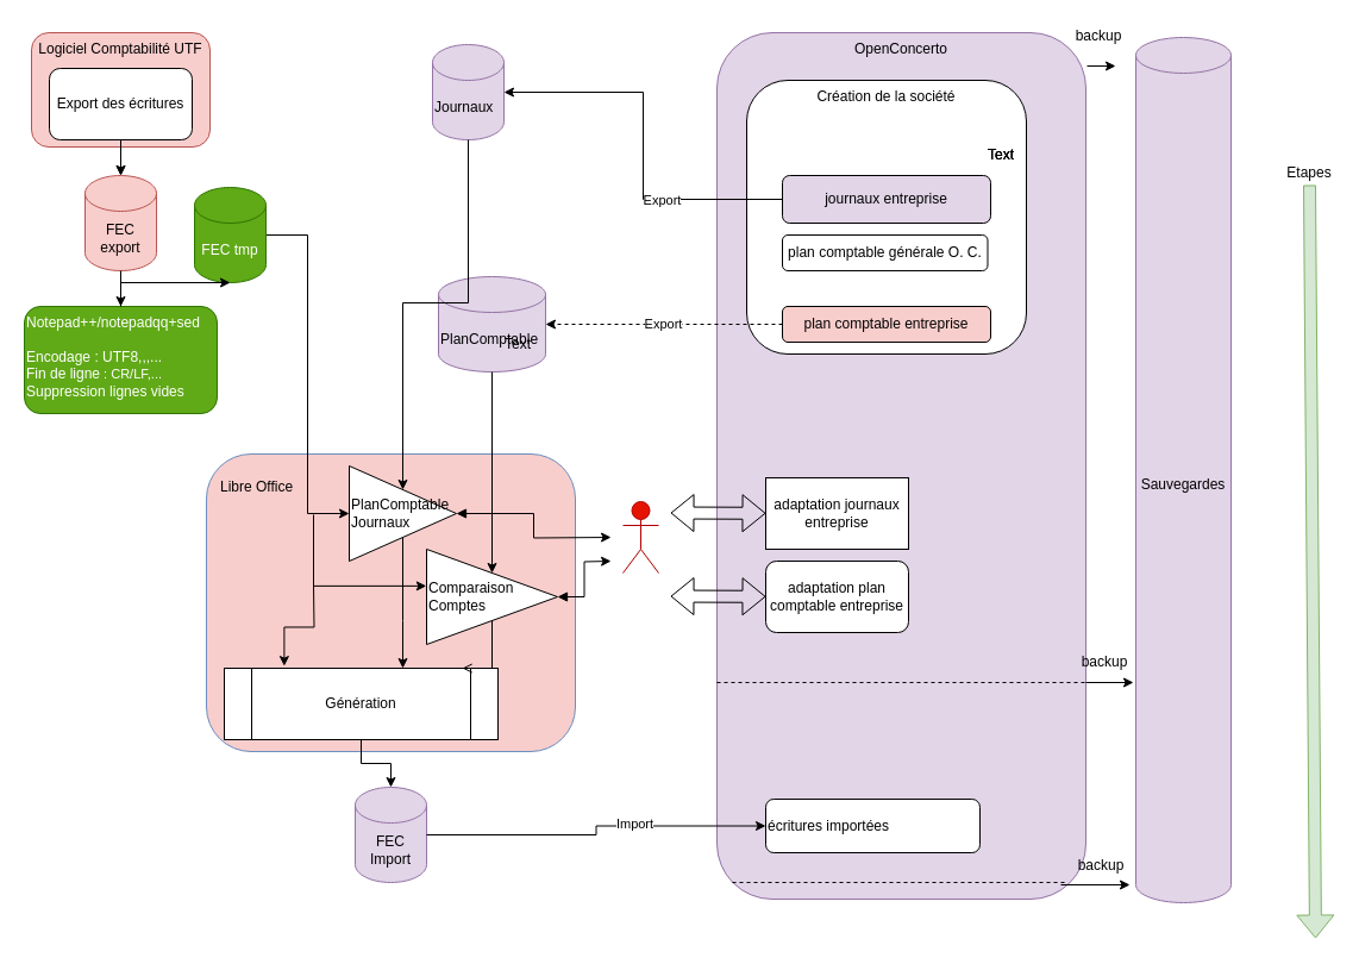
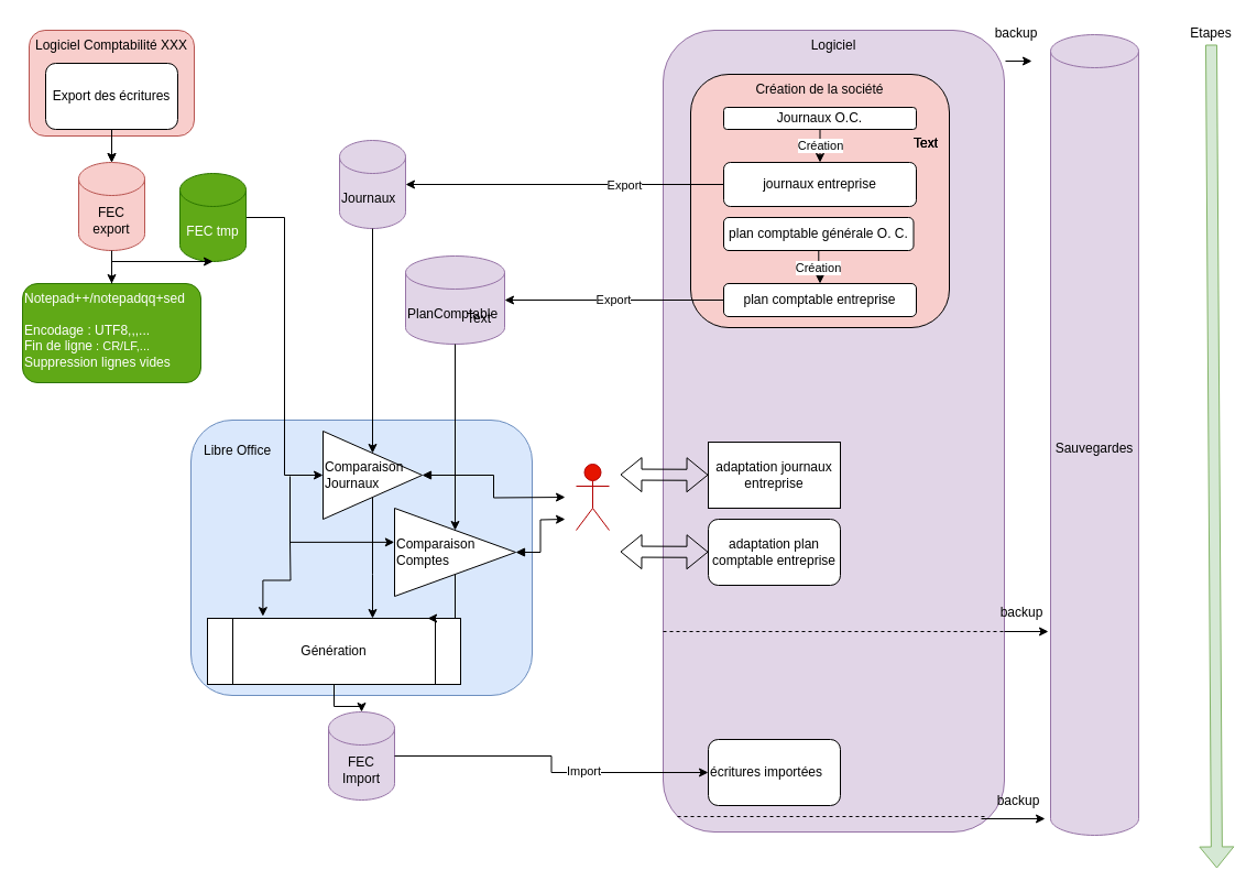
  <mxCell id="0" />
  <mxCell id="1" parent="0" />
  <mxCell id="2" value="" style="edgeStyle=orthogonalEdgeStyle;rounded=0;orthogonalLoop=1;jettySize=auto;html=1;" parent="1" source="14" target="43" edge="1"><mxGeometry relative="1" as="geometry" /></mxCell>
- <mxCell id="3" value="OpenConcerto" style="rounded=1;whiteSpace=wrap;html=1;align=center;verticalAlign=top;fillColor=#e1d5e7;strokeColor=#9673a6;" parent="1" vertex="1"><mxGeometry x="602" y="27" width="310" height="728" as="geometry" /></mxCell>
- <mxCell id="4" value="Création de la société" style="rounded=1;whiteSpace=wrap;html=1;align=center;verticalAlign=top;" parent="1" vertex="1"><mxGeometry x="627" y="67" width="235" height="230" as="geometry" /></mxCell>
+ <mxCell id="3" value="Logiciel" style="rounded=1;whiteSpace=wrap;html=1;align=center;verticalAlign=top;fillColor=#e1d5e7;strokeColor=#9673a6;" parent="1" vertex="1"><mxGeometry x="602" y="27" width="310" height="728" as="geometry" /></mxCell>
+ <mxCell id="4" value="Création de la société" style="rounded=1;whiteSpace=wrap;html=1;align=center;verticalAlign=top;fillColor=#f8cecc;" parent="1" vertex="1"><mxGeometry x="627" y="67" width="235" height="230" as="geometry" /></mxCell>
  <mxCell id="5" style="edgeStyle=orthogonalEdgeStyle;rounded=0;orthogonalLoop=1;jettySize=auto;html=1;entryX=1;entryY=0.5;entryDx=0;entryDy=0;entryPerimeter=0;" parent="1" source="7" target="10" edge="1"><mxGeometry relative="1" as="geometry" /></mxCell>
  <mxCell id="6" value="Export" style="edgeLabel;html=1;align=center;verticalAlign=middle;resizable=0;points=[];" parent="5" vertex="1" connectable="0"><mxGeometry x="-0.369" relative="1" as="geometry"><mxPoint as="offset" /></mxGeometry></mxCell>
- <mxCell id="7" value="journaux entreprise" style="rounded=1;whiteSpace=wrap;html=1;align=center;fillColor=#e1d5e7;" parent="1" vertex="1"><mxGeometry x="657" y="147" width="175" height="40" as="geometry" /></mxCell>
- <mxCell id="8" value="Export" style="edgeStyle=orthogonalEdgeStyle;rounded=0;orthogonalLoop=1;jettySize=auto;html=1;dashed=1;" parent="1" source="9" target="11" edge="1"><mxGeometry relative="1" as="geometry" /></mxCell>
- <mxCell id="9" value="plan comptable entreprise" style="rounded=1;whiteSpace=wrap;html=1;align=center;fillColor=#f8cecc;" parent="1" vertex="1"><mxGeometry x="657" y="257" width="175" height="30" as="geometry" /></mxCell>
- <mxCell id="10" value="Journaux" style="shape=cylinder3;whiteSpace=wrap;html=1;boundedLbl=1;backgroundOutline=1;size=15;align=left;fillColor=#e1d5e7;strokeColor=#9673a6;" parent="1" vertex="1"><mxGeometry x="363" y="37" width="60" height="80" as="geometry" /></mxCell>
+ <mxCell id="7" value="journaux entreprise" style="rounded=1;whiteSpace=wrap;html=1;align=center;" parent="1" vertex="1"><mxGeometry x="657" y="147" width="175" height="40" as="geometry" /></mxCell>
+ <mxCell id="8" value="Export" style="edgeStyle=orthogonalEdgeStyle;rounded=0;orthogonalLoop=1;jettySize=auto;html=1;" parent="1" source="9" target="11" edge="1"><mxGeometry relative="1" as="geometry" /></mxCell>
+ <mxCell id="9" value="plan comptable entreprise" style="rounded=1;whiteSpace=wrap;html=1;align=center;" parent="1" vertex="1"><mxGeometry x="657" y="257" width="175" height="30" as="geometry" /></mxCell>
+ <mxCell id="10" value="Journaux" style="shape=cylinder3;whiteSpace=wrap;html=1;boundedLbl=1;backgroundOutline=1;size=15;align=left;fillColor=#e1d5e7;strokeColor=#9673a6;" parent="1" vertex="1"><mxGeometry x="308" y="127" width="60" height="80" as="geometry" /></mxCell>
  <mxCell id="11" value="PlanComptable" style="shape=cylinder3;whiteSpace=wrap;html=1;boundedLbl=1;backgroundOutline=1;size=15;align=left;fillColor=#e1d5e7;strokeColor=#9673a6;" parent="1" vertex="1"><mxGeometry x="368" y="232" width="90" height="80" as="geometry" /></mxCell>
- <mxCell id="12" value="Logiciel Comptabilité UTF" style="rounded=1;whiteSpace=wrap;html=1;align=center;verticalAlign=top;fillColor=#f8cecc;strokeColor=#b85450;" parent="1" vertex="1"><mxGeometry x="26" y="27" width="150" height="96" as="geometry" /></mxCell>
+ <mxCell id="12" value="Logiciel Comptabilité XXX" style="rounded=1;whiteSpace=wrap;html=1;align=center;verticalAlign=top;fillColor=#f8cecc;strokeColor=#b85450;" parent="1" vertex="1"><mxGeometry x="26" y="27" width="150" height="96" as="geometry" /></mxCell>
  <mxCell id="13" style="edgeStyle=orthogonalEdgeStyle;rounded=0;orthogonalLoop=1;jettySize=auto;html=1;entryX=0.5;entryY=0;entryDx=0;entryDy=0;entryPerimeter=0;" parent="1" source="14" target="43" edge="1"><mxGeometry relative="1" as="geometry" /></mxCell>
  <mxCell id="14" value="Export des écritures" style="rounded=1;whiteSpace=wrap;html=1;" parent="1" vertex="1"><mxGeometry x="41" y="57" width="120" height="60" as="geometry" /></mxCell>
+ <mxCell id="15" value="Création" style="edgeStyle=orthogonalEdgeStyle;rounded=0;orthogonalLoop=1;jettySize=auto;html=1;" parent="1" source="16" target="7" edge="1"><mxGeometry relative="1" as="geometry" /></mxCell>
+ <mxCell id="16" value="Journaux O.C." style="rounded=1;whiteSpace=wrap;html=1;align=center;" parent="1" vertex="1"><mxGeometry x="657" y="97" width="175" height="20" as="geometry" /></mxCell>
+ <mxCell id="17" value="Création" style="edgeStyle=orthogonalEdgeStyle;rounded=0;orthogonalLoop=1;jettySize=auto;html=1;entryX=0.5;entryY=0;entryDx=0;entryDy=0;" parent="1" source="18" target="9" edge="1"><mxGeometry relative="1" as="geometry" /></mxCell>
  <mxCell id="18" value="plan comptable générale O. C." style="rounded=1;whiteSpace=wrap;html=1;align=center;" parent="1" vertex="1"><mxGeometry x="657" y="197" width="172.5" height="30" as="geometry" /></mxCell>
- <mxCell id="19" value="&amp;nbsp; &amp;nbsp;&lt;br&gt;&amp;nbsp; &amp;nbsp;Libre Office" style="rounded=1;whiteSpace=wrap;html=1;align=left;horizontal=1;verticalAlign=top;fillColor=#f8cecc;strokeColor=#6c8ebf;" parent="1" vertex="1"><mxGeometry x="173" y="381" width="310" height="250" as="geometry" /></mxCell>
+ <mxCell id="19" value="&amp;nbsp; &amp;nbsp;&lt;br&gt;&amp;nbsp; &amp;nbsp;Libre Office" style="rounded=1;whiteSpace=wrap;html=1;align=left;horizontal=1;verticalAlign=top;fillColor=#dae8fc;strokeColor=#6c8ebf;" parent="1" vertex="1"><mxGeometry x="173" y="381" width="310" height="250" as="geometry" /></mxCell>
  <mxCell id="20" style="edgeStyle=orthogonalEdgeStyle;rounded=0;orthogonalLoop=1;jettySize=auto;html=1;startArrow=block;startFill=1;" parent="1" source="21" edge="1"><mxGeometry x="161" y="364" as="geometry"><mxPoint x="513" y="451" as="targetPoint" /></mxGeometry></mxCell>
- <mxCell id="21" value="PlanComptable&lt;br&gt;Journaux" style="triangle;whiteSpace=wrap;html=1;align=left;" parent="1" vertex="1"><mxGeometry x="293" y="391" width="90" height="80" as="geometry" /></mxCell>
+ <mxCell id="21" value="Comparaison&lt;br&gt;Journaux" style="triangle;whiteSpace=wrap;html=1;align=left;" parent="1" vertex="1"><mxGeometry x="293" y="391" width="90" height="80" as="geometry" /></mxCell>
  <mxCell id="22" style="edgeStyle=orthogonalEdgeStyle;rounded=0;orthogonalLoop=1;jettySize=auto;html=1;entryX=0;entryY=0.5;entryDx=0;entryDy=0;" parent="1" source="46" target="21" edge="1"><mxGeometry x="161" y="364" as="geometry" /></mxCell>
  <mxCell id="23" value="Actor" style="shape=umlActor;verticalLabelPosition=bottom;verticalAlign=top;html=1;outlineConnect=0;align=left;fillColor=#e51400;strokeColor=#B20000;fontColor=#ffffff;" parent="1" vertex="1"><mxGeometry x="523" y="421" width="30" height="60" as="geometry" /></mxCell>
  <mxCell id="24" value="" style="shape=flexArrow;endArrow=classic;startArrow=classic;html=1;" parent="1" target="25" edge="1"><mxGeometry x="161" y="364" width="50" height="50" as="geometry"><mxPoint x="563" y="430.5" as="sourcePoint" /><mxPoint x="633" y="431" as="targetPoint" /></mxGeometry></mxCell>
  <mxCell id="25" value="adaptation journaux entreprise" style="whiteSpace=wrap;html=1;rounded=0;" parent="1" vertex="1"><mxGeometry x="643" y="401" width="120" height="60" as="geometry" /></mxCell>
  <mxCell id="26" style="edgeStyle=orthogonalEdgeStyle;rounded=0;orthogonalLoop=1;jettySize=auto;html=1;startArrow=block;startFill=1;" parent="1" source="27" edge="1"><mxGeometry x="161" y="364" as="geometry"><mxPoint x="513" y="471" as="targetPoint" /></mxGeometry></mxCell>
  <mxCell id="27" value="Comparaison&lt;br&gt;Comptes" style="triangle;whiteSpace=wrap;html=1;align=left;" parent="1" vertex="1"><mxGeometry x="358" y="461" width="110" height="80" as="geometry" /></mxCell>
  <mxCell id="28" value="" style="shape=flexArrow;endArrow=classic;startArrow=classic;html=1;" parent="1" target="29" edge="1"><mxGeometry x="161" y="364" width="50" height="50" as="geometry"><mxPoint x="563" y="500.5" as="sourcePoint" /><mxPoint x="633" y="501" as="targetPoint" /></mxGeometry></mxCell>
  <mxCell id="29" value="adaptation plan comptable entreprise" style="rounded=1;whiteSpace=wrap;html=1;" parent="1" vertex="1"><mxGeometry x="643" y="471" width="120" height="60" as="geometry" /></mxCell>
  <mxCell id="30" style="edgeStyle=orthogonalEdgeStyle;rounded=0;orthogonalLoop=1;jettySize=auto;html=1;entryX=-0.002;entryY=0.386;entryDx=0;entryDy=0;entryPerimeter=0;" parent="1" target="27" edge="1"><mxGeometry x="161" y="364" as="geometry"><mxPoint x="343" y="501" as="targetPoint" /><Array as="points"><mxPoint x="263" y="492" /></Array><mxPoint x="263" y="432" as="sourcePoint" /></mxGeometry></mxCell>
  <mxCell id="31" value="Génération" style="shape=process;whiteSpace=wrap;html=1;backgroundOutline=1;align=center;" parent="1" vertex="1"><mxGeometry x="188" y="561" width="230" height="60" as="geometry" /></mxCell>
  <mxCell id="32" style="edgeStyle=orthogonalEdgeStyle;rounded=0;orthogonalLoop=1;jettySize=auto;html=1;" parent="1" source="21" target="31" edge="1"><mxGeometry x="161" y="364" as="geometry"><Array as="points"><mxPoint x="338" y="521" /><mxPoint x="338" y="521" /></Array></mxGeometry></mxCell>
- <mxCell id="33" style="edgeStyle=orthogonalEdgeStyle;rounded=0;orthogonalLoop=1;jettySize=auto;html=1;entryX=0.87;entryY=0;entryDx=0;entryDy=0;entryPerimeter=0;endArrow=open;" parent="1" source="27" target="31" edge="1"><mxGeometry x="161" y="364" as="geometry" /></mxCell>
+ <mxCell id="33" style="edgeStyle=orthogonalEdgeStyle;rounded=0;orthogonalLoop=1;jettySize=auto;html=1;entryX=0.87;entryY=0;entryDx=0;entryDy=0;entryPerimeter=0;" parent="1" source="27" target="31" edge="1"><mxGeometry x="161" y="364" as="geometry" /></mxCell>
  <mxCell id="34" style="edgeStyle=orthogonalEdgeStyle;rounded=0;orthogonalLoop=1;jettySize=auto;html=1;entryX=0.219;entryY=-0.031;entryDx=0;entryDy=0;entryPerimeter=0;" parent="1" target="31" edge="1"><mxGeometry x="161" y="364" as="geometry"><mxPoint x="263" y="491" as="sourcePoint" /></mxGeometry></mxCell>
- <mxCell id="35" value="FEC Import" style="shape=cylinder3;whiteSpace=wrap;html=1;boundedLbl=1;backgroundOutline=1;size=15;align=center;fillColor=#e1d5e7;strokeColor=#9673a6;" parent="1" vertex="1"><mxGeometry x="298" y="661" width="60" height="80" as="geometry" /></mxCell>
+ <mxCell id="35" value="FEC Import" style="shape=cylinder3;whiteSpace=wrap;html=1;boundedLbl=1;backgroundOutline=1;size=15;align=center;fillColor=#e1d5e7;strokeColor=#9673a6;" parent="1" vertex="1"><mxGeometry x="298" y="646" width="60" height="80" as="geometry" /></mxCell>
  <mxCell id="36" style="edgeStyle=orthogonalEdgeStyle;rounded=0;orthogonalLoop=1;jettySize=auto;html=1;entryX=0.5;entryY=0;entryDx=0;entryDy=0;entryPerimeter=0;" parent="1" source="31" target="35" edge="1"><mxGeometry x="161" y="364" as="geometry" /></mxCell>
- <mxCell id="37" value="écritures importées" style="rounded=1;whiteSpace=wrap;html=1;align=left;" parent="1" vertex="1"><mxGeometry x="643" y="671" width="180" height="45" as="geometry" /></mxCell>
+ <mxCell id="37" value="écritures importées" style="rounded=1;whiteSpace=wrap;html=1;align=left;" parent="1" vertex="1"><mxGeometry x="643" y="671" width="120" height="60" as="geometry" /></mxCell>
  <mxCell id="38" style="edgeStyle=orthogonalEdgeStyle;rounded=0;orthogonalLoop=1;jettySize=auto;html=1;" parent="1" source="35" target="37" edge="1"><mxGeometry x="161" y="364" as="geometry" /></mxCell>
  <mxCell id="39" value="Import" style="edgeLabel;html=1;align=center;verticalAlign=middle;resizable=0;points=[];" parent="38" vertex="1" connectable="0"><mxGeometry x="0.242" y="2" relative="1" as="geometry"><mxPoint as="offset" /></mxGeometry></mxCell>
  <mxCell id="40" style="edgeStyle=orthogonalEdgeStyle;rounded=0;orthogonalLoop=1;jettySize=auto;html=1;" parent="1" source="10" target="21" edge="1"><mxGeometry relative="1" as="geometry" /></mxCell>
  <mxCell id="41" style="edgeStyle=orthogonalEdgeStyle;rounded=0;orthogonalLoop=1;jettySize=auto;html=1;entryX=0.5;entryY=0;entryDx=0;entryDy=0;" parent="1" source="11" target="27" edge="1"><mxGeometry relative="1" as="geometry" /></mxCell>
  <mxCell id="42" value="" style="group" parent="1" vertex="1" connectable="0"><mxGeometry x="20" y="147" width="273" height="200" as="geometry" /></mxCell>
  <mxCell id="43" value="FEC export" style="shape=cylinder3;whiteSpace=wrap;html=1;boundedLbl=1;backgroundOutline=1;size=15;fillColor=#f8cecc;strokeColor=#b85450;" parent="42" vertex="1"><mxGeometry x="51" width="60" height="80" as="geometry" /></mxCell>
  <mxCell id="44" value="Notepad++/notepadqq+sed&lt;br&gt;&lt;br&gt;Encodage : &lt;font&gt;UTF8,,,...&lt;br&gt;&lt;font&gt;&lt;font style=&quot;font-size: 12px&quot;&gt;Fin de ligne&lt;/font&gt;&lt;span style=&quot;font-size: 11px&quot;&gt; : CR/LF,...&lt;br&gt;&lt;/span&gt;&lt;/font&gt;&lt;/font&gt;&lt;font style=&quot;font-size: 12px&quot;&gt;Suppression lignes vides&amp;nbsp;&lt;/font&gt;" style="rounded=1;whiteSpace=wrap;html=1;horizontal=1;verticalAlign=top;align=left;fillColor=#60a917;strokeColor=#2D7600;fontColor=#ffffff;" parent="42" vertex="1"><mxGeometry y="110" width="162" height="90" as="geometry" /></mxCell>
  <mxCell id="45" style="edgeStyle=orthogonalEdgeStyle;rounded=0;orthogonalLoop=1;jettySize=auto;html=1;" parent="42" source="43" target="44" edge="1"><mxGeometry relative="1" as="geometry" /></mxCell>
  <mxCell id="46" value="FEC tmp" style="shape=cylinder3;whiteSpace=wrap;html=1;boundedLbl=1;backgroundOutline=1;size=15;fillColor=#60a917;strokeColor=#2D7600;fontColor=#ffffff;" parent="42" vertex="1"><mxGeometry x="143" y="10" width="60" height="80" as="geometry" /></mxCell>
  <mxCell id="47" value="" style="edgeStyle=orthogonalEdgeStyle;rounded=0;orthogonalLoop=1;jettySize=auto;html=1;" parent="42" source="44" target="46" edge="1"><mxGeometry relative="1" as="geometry" /></mxCell>
  <mxCell id="48" style="edgeStyle=orthogonalEdgeStyle;rounded=0;orthogonalLoop=1;jettySize=auto;html=1;exitX=0.5;exitY=1;exitDx=0;exitDy=0;" parent="42" source="44" target="44" edge="1"><mxGeometry relative="1" as="geometry" /></mxCell>
  <mxCell id="49" value="Sauvegardes&lt;br&gt;" style="shape=cylinder3;whiteSpace=wrap;html=1;boundedLbl=1;backgroundOutline=1;size=15;align=center;fillColor=#e1d5e7;strokeColor=#9673a6;" vertex="1" parent="1"><mxGeometry x="954" y="31" width="80" height="727" as="geometry" /></mxCell>
  <mxCell id="50" value="" style="endArrow=classic;html=1;" edge="1" parent="1"><mxGeometry width="50" height="50" relative="1" as="geometry"><mxPoint x="913" y="55" as="sourcePoint" /><mxPoint x="937" y="55" as="targetPoint" /></mxGeometry></mxCell>
  <mxCell id="51" value="Text" style="text;html=1;strokeColor=none;fillColor=none;align=center;verticalAlign=middle;whiteSpace=wrap;rounded=0;" vertex="1" parent="1"><mxGeometry x="415" y="279" width="40" height="20" as="geometry" /></mxCell>
  <mxCell id="52" value="Text" style="text;html=1;strokeColor=none;fillColor=none;align=center;verticalAlign=middle;whiteSpace=wrap;rounded=0;" vertex="1" parent="1"><mxGeometry x="821" y="120" width="40" height="20" as="geometry" /></mxCell>
  <mxCell id="53" value="Text" style="text;html=1;strokeColor=none;fillColor=none;align=center;verticalAlign=middle;whiteSpace=wrap;rounded=0;" vertex="1" parent="1"><mxGeometry x="821" y="120" width="40" height="20" as="geometry" /></mxCell>
  <mxCell id="54" value="Text" style="text;html=1;strokeColor=none;fillColor=none;align=center;verticalAlign=middle;whiteSpace=wrap;rounded=0;" vertex="1" parent="1"><mxGeometry x="821" y="120" width="40" height="20" as="geometry" /></mxCell>
- <mxCell id="55" value="Etapes" style="text;html=1;strokeColor=none;fillColor=none;align=center;verticalAlign=middle;whiteSpace=wrap;rounded=0;" vertex="1" parent="1"><mxGeometry x="1080" y="135" width="40" height="20" as="geometry" /></mxCell>
+ <mxCell id="55" value="Etapes" style="text;html=1;strokeColor=none;fillColor=none;align=center;verticalAlign=middle;whiteSpace=wrap;rounded=0;" vertex="1" parent="1"><mxGeometry x="1080" y="20" width="40" height="20" as="geometry" /></mxCell>
  <mxCell id="56" value="backup" style="text;html=1;strokeColor=none;fillColor=none;align=center;verticalAlign=middle;whiteSpace=wrap;rounded=0;" vertex="1" parent="1"><mxGeometry x="903" y="20" width="40" height="20" as="geometry" /></mxCell>
  <mxCell id="57" value="" style="endArrow=classic;html=1;exitX=1;exitY=0.75;exitDx=0;exitDy=0;" edge="1" parent="1" source="3"><mxGeometry width="50" height="50" relative="1" as="geometry"><mxPoint x="920" y="555" as="sourcePoint" /><mxPoint x="952" y="573" as="targetPoint" /></mxGeometry></mxCell>
  <mxCell id="58" value="backup" style="text;html=1;strokeColor=none;fillColor=none;align=center;verticalAlign=middle;whiteSpace=wrap;rounded=0;" vertex="1" parent="1"><mxGeometry x="908" y="546" width="40" height="20" as="geometry" /></mxCell>
  <mxCell id="59" value="" style="endArrow=classic;html=1;" edge="1" parent="1"><mxGeometry width="50" height="50" relative="1" as="geometry"><mxPoint x="891" y="743" as="sourcePoint" /><mxPoint x="949" y="743" as="targetPoint" /></mxGeometry></mxCell>
  <mxCell id="60" value="backup" style="text;html=1;strokeColor=none;fillColor=none;align=center;verticalAlign=middle;whiteSpace=wrap;rounded=0;" vertex="1" parent="1"><mxGeometry x="905" y="717" width="40" height="20" as="geometry" /></mxCell>
  <mxCell id="61" value="" style="shape=flexArrow;endArrow=classic;html=1;exitX=0.5;exitY=1;exitDx=0;exitDy=0;fillColor=#d5e8d4;strokeColor=#82b366;" edge="1" parent="1" source="55"><mxGeometry width="50" height="50" relative="1" as="geometry"><mxPoint x="816" y="248" as="sourcePoint" /><mxPoint x="1105" y="788" as="targetPoint" /></mxGeometry></mxCell>
  <mxCell id="62" value="" style="endArrow=none;dashed=1;html=1;exitX=0;exitY=0.75;exitDx=0;exitDy=0;entryX=1;entryY=0.75;entryDx=0;entryDy=0;" edge="1" parent="1" source="3" target="3"><mxGeometry width="50" height="50" relative="1" as="geometry"><mxPoint x="816" y="506" as="sourcePoint" /><mxPoint x="866" y="456" as="targetPoint" /></mxGeometry></mxCell>
  <mxCell id="63" value="" style="endArrow=none;dashed=1;html=1;" edge="1" parent="1"><mxGeometry width="50" height="50" relative="1" as="geometry"><mxPoint x="615" y="741" as="sourcePoint" /><mxPoint x="894" y="741" as="targetPoint" /></mxGeometry></mxCell>
